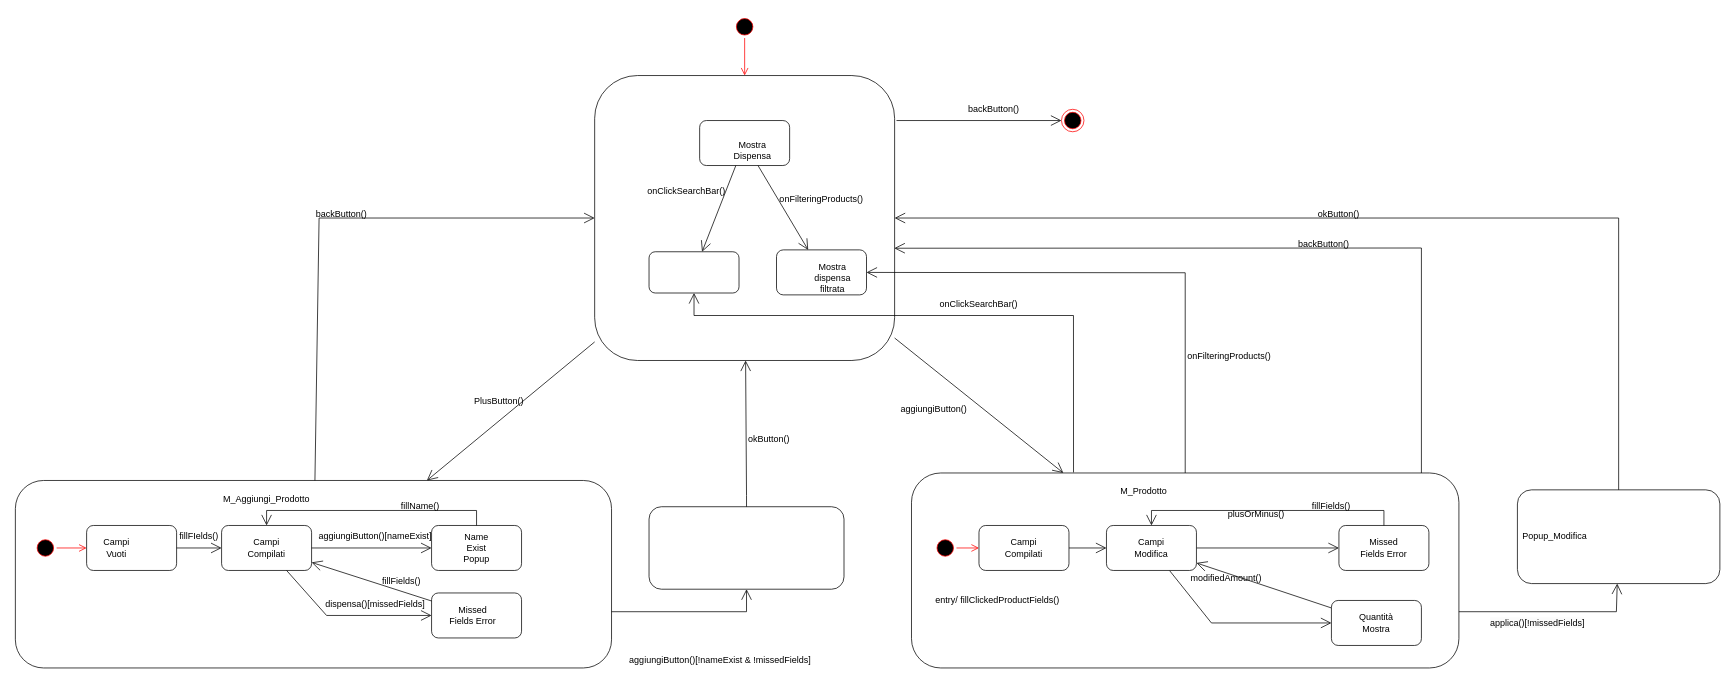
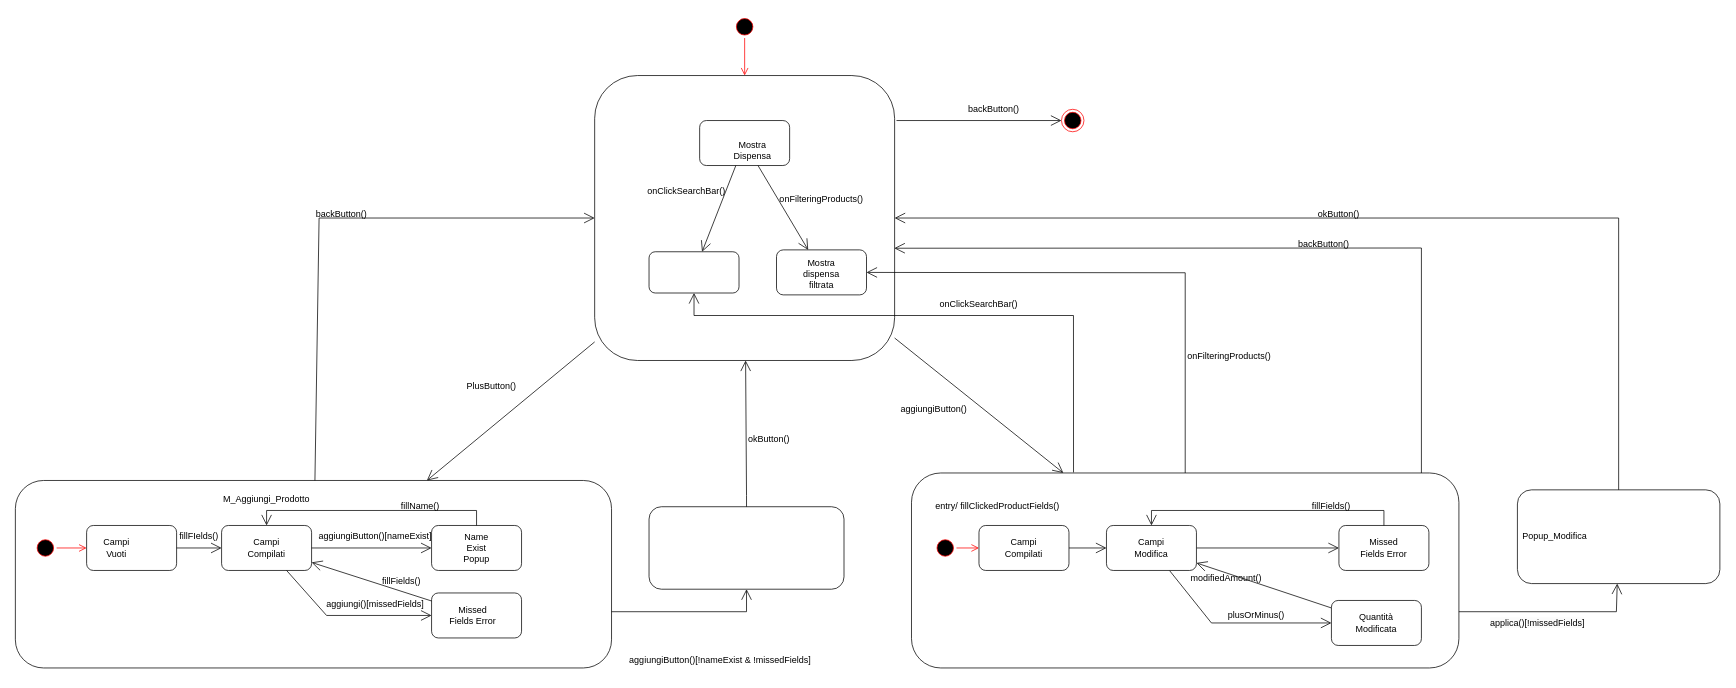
  <mxCell id="0" />
  <mxCell id="1" parent="0" />
  <mxCell id="2" value="" style="ellipse;html=1;shape=startState;fillColor=#000000;strokeColor=#ff0000;" parent="1" vertex="1"><mxGeometry x="977.5" y="20" width="30" height="30" as="geometry" /></mxCell>
  <mxCell id="3" value="" style="edgeStyle=orthogonalEdgeStyle;html=1;verticalAlign=bottom;endArrow=open;endSize=8;strokeColor=#ff0000;rounded=0;" parent="1" source="2" target="4" edge="1"><mxGeometry relative="1" as="geometry"><mxPoint x="369" y="390" as="targetPoint" /></mxGeometry></mxCell>
  <mxCell id="4" value="" style="rounded=1;whiteSpace=wrap;html=1;" parent="1" vertex="1"><mxGeometry x="792.5" y="100" width="400" height="380" as="geometry" /></mxCell>
- <mxCell id="5" value="PlusButton()" style="text;html=1;strokeColor=none;fillColor=none;align=center;verticalAlign=middle;whiteSpace=wrap;rounded=0;" parent="1" vertex="1"><mxGeometry x="635" y="520" width="60" height="30" as="geometry" /></mxCell>
+ <mxCell id="5" value="PlusButton()" style="text;html=1;strokeColor=none;fillColor=none;align=center;verticalAlign=middle;whiteSpace=wrap;rounded=0;" parent="1" vertex="1"><mxGeometry x="625" y="500" width="60" height="30" as="geometry" /></mxCell>
  <mxCell id="6" value="" style="rounded=1;whiteSpace=wrap;html=1;" parent="1" vertex="1"><mxGeometry x="20" y="640" width="795" height="250" as="geometry" /></mxCell>
  <mxCell id="7" value="" style="endArrow=open;endFill=1;endSize=12;html=1;rounded=0;" parent="1" source="4" target="6" edge="1"><mxGeometry width="160" relative="1" as="geometry"><mxPoint x="425" y="580" as="sourcePoint" /><mxPoint x="585" y="580" as="targetPoint" /></mxGeometry></mxCell>
  <mxCell id="8" value="M_Aggiungi_Prodotto" style="text;html=1;strokeColor=none;fillColor=none;align=center;verticalAlign=middle;whiteSpace=wrap;rounded=0;" parent="1" vertex="1"><mxGeometry x="325" y="650" width="60" height="30" as="geometry" /></mxCell>
  <mxCell id="9" value="" style="ellipse;html=1;shape=startState;fillColor=#000000;strokeColor=#ff0000;" parent="1" vertex="1"><mxGeometry x="45" y="715" width="30" height="30" as="geometry" /></mxCell>
  <mxCell id="10" value="" style="edgeStyle=orthogonalEdgeStyle;html=1;verticalAlign=bottom;endArrow=open;endSize=8;strokeColor=#ff0000;rounded=0;" parent="1" source="9" target="22" edge="1"><mxGeometry relative="1" as="geometry"><mxPoint x="60" y="790" as="targetPoint" /></mxGeometry></mxCell>
  <mxCell id="11" value="" style="rounded=1;whiteSpace=wrap;html=1;" parent="1" vertex="1"><mxGeometry x="295" y="700" width="120" height="60" as="geometry" /></mxCell>
  <mxCell id="12" value="Campi Compilati" style="text;html=1;strokeColor=none;fillColor=none;align=center;verticalAlign=middle;whiteSpace=wrap;rounded=0;" parent="1" vertex="1"><mxGeometry x="325" y="715" width="60" height="30" as="geometry" /></mxCell>
  <mxCell id="13" value="" style="rounded=1;whiteSpace=wrap;html=1;" parent="1" vertex="1"><mxGeometry x="575" y="700" width="120" height="60" as="geometry" /></mxCell>
  <mxCell id="14" value="" style="endArrow=open;endFill=1;endSize=12;html=1;rounded=0;" parent="1" source="11" target="13" edge="1"><mxGeometry width="160" relative="1" as="geometry"><mxPoint x="425" y="760" as="sourcePoint" /><mxPoint x="585" y="760" as="targetPoint" /></mxGeometry></mxCell>
  <mxCell id="15" value="aggiungiButton()[nameExist]" style="text;html=1;strokeColor=none;fillColor=none;align=center;verticalAlign=middle;whiteSpace=wrap;rounded=0;" parent="1" vertex="1"><mxGeometry x="415" y="700" width="170" height="30" as="geometry" /></mxCell>
  <mxCell id="16" value="Name Exist Popup" style="text;html=1;strokeColor=none;fillColor=none;align=center;verticalAlign=middle;whiteSpace=wrap;rounded=0;" parent="1" vertex="1"><mxGeometry x="605" y="715" width="60" height="30" as="geometry" /></mxCell>
  <mxCell id="17" value="" style="rounded=1;whiteSpace=wrap;html=1;" parent="1" vertex="1"><mxGeometry x="575" y="790" width="120" height="60" as="geometry" /></mxCell>
  <mxCell id="18" value="" style="endArrow=open;endFill=1;endSize=12;html=1;rounded=0;" parent="1" source="11" target="17" edge="1"><mxGeometry width="160" relative="1" as="geometry"><mxPoint x="425" y="740" as="sourcePoint" /><mxPoint x="585" y="740" as="targetPoint" /><Array as="points"><mxPoint x="435" y="820" /></Array></mxGeometry></mxCell>
- <mxCell id="19" value="dispensa()[missedFields]" style="text;html=1;strokeColor=none;fillColor=none;align=center;verticalAlign=middle;whiteSpace=wrap;rounded=0;" parent="1" vertex="1"><mxGeometry x="415" y="790" width="170" height="30" as="geometry" /></mxCell>
+ <mxCell id="19" value="aggiungi()[missedFields]" style="text;html=1;strokeColor=none;fillColor=none;align=center;verticalAlign=middle;whiteSpace=wrap;rounded=0;" parent="1" vertex="1"><mxGeometry x="415" y="790" width="170" height="30" as="geometry" /></mxCell>
  <mxCell id="20" value="Missed Fields Error" style="text;html=1;strokeColor=none;fillColor=none;align=center;verticalAlign=middle;whiteSpace=wrap;rounded=0;" parent="1" vertex="1"><mxGeometry x="595" y="810" width="70" height="20" as="geometry" /></mxCell>
  <mxCell id="21" value="aggiungiButton()[!nameExist &amp;amp; !missedFields]" style="text;html=1;strokeColor=none;fillColor=none;align=center;verticalAlign=middle;whiteSpace=wrap;rounded=0;" parent="1" vertex="1"><mxGeometry x="835" y="865" width="250" height="30" as="geometry" /></mxCell>
  <mxCell id="22" value="" style="rounded=1;whiteSpace=wrap;html=1;" parent="1" vertex="1"><mxGeometry x="115" y="700" width="120" height="60" as="geometry" /></mxCell>
  <mxCell id="23" value="" style="endArrow=open;endFill=1;endSize=12;html=1;rounded=0;" parent="1" source="22" target="11" edge="1"><mxGeometry width="160" relative="1" as="geometry"><mxPoint x="425" y="810" as="sourcePoint" /><mxPoint x="585" y="810" as="targetPoint" /></mxGeometry></mxCell>
  <mxCell id="24" value="Campi Vuoti" style="text;html=1;strokeColor=none;fillColor=none;align=center;verticalAlign=middle;whiteSpace=wrap;rounded=0;" parent="1" vertex="1"><mxGeometry x="125" y="715" width="60" height="30" as="geometry" /></mxCell>
  <mxCell id="25" value="" style="endArrow=open;endFill=1;endSize=12;html=1;rounded=0;" parent="1" source="6" target="4" edge="1"><mxGeometry width="160" relative="1" as="geometry"><mxPoint x="425" y="710" as="sourcePoint" /><mxPoint x="585" y="710" as="targetPoint" /><Array as="points"><mxPoint x="425" y="290" /></Array></mxGeometry></mxCell>
  <mxCell id="26" value="backButton()" style="text;html=1;strokeColor=none;fillColor=none;align=center;verticalAlign=middle;whiteSpace=wrap;rounded=0;" parent="1" vertex="1"><mxGeometry x="425" y="270" width="60" height="30" as="geometry" /></mxCell>
  <mxCell id="27" value="" style="rounded=1;whiteSpace=wrap;html=1;" parent="1" vertex="1"><mxGeometry x="865" y="675" width="260" height="110" as="geometry" /></mxCell>
  <mxCell id="28" value="" style="endArrow=open;endFill=1;endSize=12;html=1;rounded=0;" parent="1" target="27" edge="1"><mxGeometry width="160" relative="1" as="geometry"><mxPoint x="815" y="815" as="sourcePoint" /><mxPoint x="545" y="850" as="targetPoint" /><Array as="points"><mxPoint x="995" y="815" /></Array></mxGeometry></mxCell>
  <mxCell id="29" value="" style="endArrow=open;endFill=1;endSize=12;html=1;rounded=0;" parent="1" source="27" target="4" edge="1"><mxGeometry width="160" relative="1" as="geometry"><mxPoint x="385" y="730" as="sourcePoint" /><mxPoint x="545" y="730" as="targetPoint" /><Array as="points"><mxPoint x="995" y="660" /></Array></mxGeometry></mxCell>
  <mxCell id="30" value="okButton()" style="text;html=1;strokeColor=none;fillColor=none;align=center;verticalAlign=middle;whiteSpace=wrap;rounded=0;" parent="1" vertex="1"><mxGeometry x="995" y="570" width="60" height="30" as="geometry" /></mxCell>
  <mxCell id="31" value="" style="rounded=1;whiteSpace=wrap;html=1;" parent="1" vertex="1"><mxGeometry x="1215" y="630" width="730" height="260" as="geometry" /></mxCell>
- <mxCell id="32" value="M_Prodotto" style="text;html=1;strokeColor=none;fillColor=none;align=center;verticalAlign=middle;whiteSpace=wrap;rounded=0;" parent="1" vertex="1"><mxGeometry x="1495" y="640" width="60" height="30" as="geometry" /></mxCell>
  <mxCell id="33" value="" style="endArrow=open;endFill=1;endSize=12;html=1;rounded=0;" parent="1" source="4" target="31" edge="1"><mxGeometry width="160" relative="1" as="geometry"><mxPoint x="1195" y="550" as="sourcePoint" /><mxPoint x="1415" y="730" as="targetPoint" /><Array as="points" /></mxGeometry></mxCell>
  <mxCell id="34" value="" style="ellipse;html=1;shape=startState;fillColor=#000000;strokeColor=#ff0000;" parent="1" vertex="1"><mxGeometry x="1245" y="715" width="30" height="30" as="geometry" /></mxCell>
  <mxCell id="35" value="" style="edgeStyle=orthogonalEdgeStyle;html=1;verticalAlign=bottom;endArrow=open;endSize=8;strokeColor=#ff0000;rounded=0;" parent="1" source="34" target="36" edge="1"><mxGeometry relative="1" as="geometry"><mxPoint x="1260" y="775" as="targetPoint" /></mxGeometry></mxCell>
  <mxCell id="36" value="" style="rounded=1;whiteSpace=wrap;html=1;" parent="1" vertex="1"><mxGeometry x="1305" y="700" width="120" height="60" as="geometry" /></mxCell>
  <mxCell id="37" value="Campi Compilati" style="text;html=1;strokeColor=none;fillColor=none;align=center;verticalAlign=middle;whiteSpace=wrap;rounded=0;" parent="1" vertex="1"><mxGeometry x="1335" y="715" width="60" height="30" as="geometry" /></mxCell>
  <mxCell id="38" value="" style="rounded=1;whiteSpace=wrap;html=1;" parent="1" vertex="1"><mxGeometry x="1775" y="800" width="120" height="60" as="geometry" /></mxCell>
  <mxCell id="39" value="" style="endArrow=open;endFill=1;endSize=12;html=1;rounded=0;" parent="1" source="53" target="38" edge="1"><mxGeometry width="160" relative="1" as="geometry"><mxPoint x="1135" y="720" as="sourcePoint" /><mxPoint x="1295" y="720" as="targetPoint" /><Array as="points"><mxPoint x="1615" y="830" /></Array></mxGeometry></mxCell>
- <mxCell id="40" value="plusOrMinus()" style="text;html=1;strokeColor=none;fillColor=none;align=center;verticalAlign=middle;whiteSpace=wrap;rounded=0;" parent="1" vertex="1"><mxGeometry x="1645" y="670" width="60" height="30" as="geometry" /></mxCell>
+ <mxCell id="40" value="plusOrMinus()" style="text;html=1;strokeColor=none;fillColor=none;align=center;verticalAlign=middle;whiteSpace=wrap;rounded=0;" parent="1" vertex="1"><mxGeometry x="1645" y="805" width="60" height="30" as="geometry" /></mxCell>
  <mxCell id="41" value="" style="rounded=1;whiteSpace=wrap;html=1;" parent="1" vertex="1"><mxGeometry x="1785" y="700" width="120" height="60" as="geometry" /></mxCell>
  <mxCell id="42" value="Missed Fields Error" style="text;html=1;strokeColor=none;fillColor=none;align=center;verticalAlign=middle;whiteSpace=wrap;rounded=0;" parent="1" vertex="1"><mxGeometry x="1810" y="720" width="70" height="20" as="geometry" /></mxCell>
- <mxCell id="43" value="entry/ fillClickedProductFields()" style="text;html=1;strokeColor=none;fillColor=none;align=center;verticalAlign=middle;whiteSpace=wrap;rounded=0;" parent="1" vertex="1"><mxGeometry x="1245" y="785" width="170" height="30" as="geometry" /></mxCell>
+ <mxCell id="43" value="entry/ fillClickedProductFields()" style="text;html=1;strokeColor=none;fillColor=none;align=center;verticalAlign=middle;whiteSpace=wrap;rounded=0;" parent="1" vertex="1"><mxGeometry x="1245" y="660" width="170" height="30" as="geometry" /></mxCell>
  <mxCell id="44" value="" style="endArrow=open;endFill=1;endSize=12;html=1;rounded=0;" parent="1" source="53" target="41" edge="1"><mxGeometry width="160" relative="1" as="geometry"><mxPoint x="1195" y="710" as="sourcePoint" /><mxPoint x="1355" y="710" as="targetPoint" /></mxGeometry></mxCell>
- <mxCell id="45" value="Quantità Mostra" style="text;html=1;strokeColor=none;fillColor=none;align=center;verticalAlign=middle;whiteSpace=wrap;rounded=0;" parent="1" vertex="1"><mxGeometry x="1805" y="815" width="60" height="30" as="geometry" /></mxCell>
+ <mxCell id="45" value="Quantità Modificata" style="text;html=1;strokeColor=none;fillColor=none;align=center;verticalAlign=middle;whiteSpace=wrap;rounded=0;" parent="1" vertex="1"><mxGeometry x="1805" y="815" width="60" height="30" as="geometry" /></mxCell>
  <mxCell id="46" value="" style="endArrow=open;endFill=1;endSize=12;html=1;rounded=0;entryX=0.999;entryY=0.606;entryDx=0;entryDy=0;entryPerimeter=0;" parent="1" source="31" target="4" edge="1"><mxGeometry width="160" relative="1" as="geometry"><mxPoint x="1195" y="630" as="sourcePoint" /><mxPoint x="1355" y="630" as="targetPoint" /><Array as="points"><mxPoint x="1895" y="630" /><mxPoint x="1895" y="330" /></Array></mxGeometry></mxCell>
  <mxCell id="47" value="backButton()" style="text;html=1;strokeColor=none;fillColor=none;align=center;verticalAlign=middle;whiteSpace=wrap;rounded=0;" parent="1" vertex="1"><mxGeometry x="1735" y="310" width="60" height="30" as="geometry" /></mxCell>
  <mxCell id="48" value="aggiungiButton()" style="text;html=1;strokeColor=none;fillColor=none;align=center;verticalAlign=middle;whiteSpace=wrap;rounded=0;" parent="1" vertex="1"><mxGeometry x="1215" y="530" width="60" height="30" as="geometry" /></mxCell>
  <mxCell id="49" value="" style="rounded=1;whiteSpace=wrap;html=1;" parent="1" vertex="1"><mxGeometry x="2023" y="652.5" width="270" height="125" as="geometry" /></mxCell>
  <mxCell id="50" value="Popup_Modifica" style="text;html=1;strokeColor=none;fillColor=none;align=center;verticalAlign=middle;whiteSpace=wrap;rounded=0;" parent="1" vertex="1"><mxGeometry x="2043" y="700" width="60" height="30" as="geometry" /></mxCell>
  <mxCell id="51" value="" style="endArrow=open;endFill=1;endSize=12;html=1;rounded=0;" parent="1" source="49" target="4" edge="1"><mxGeometry width="160" relative="1" as="geometry"><mxPoint x="1615" y="630" as="sourcePoint" /><mxPoint x="1775" y="630" as="targetPoint" /><Array as="points"><mxPoint x="2158" y="290" /></Array></mxGeometry></mxCell>
  <mxCell id="52" value="okButton()" style="text;html=1;strokeColor=none;fillColor=none;align=center;verticalAlign=middle;whiteSpace=wrap;rounded=0;" parent="1" vertex="1"><mxGeometry x="1755" y="270" width="60" height="30" as="geometry" /></mxCell>
  <mxCell id="53" value="" style="rounded=1;whiteSpace=wrap;html=1;" parent="1" vertex="1"><mxGeometry x="1475" y="700" width="120" height="60" as="geometry" /></mxCell>
  <mxCell id="54" value="Campi Modifica" style="text;html=1;strokeColor=none;fillColor=none;align=center;verticalAlign=middle;whiteSpace=wrap;rounded=0;" parent="1" vertex="1"><mxGeometry x="1505" y="715" width="60" height="30" as="geometry" /></mxCell>
  <mxCell id="55" value="&lt;span style=&quot;color: rgb(0, 0, 0); font-family: Helvetica; font-size: 12px; font-style: normal; font-variant-ligatures: normal; font-variant-caps: normal; font-weight: 400; letter-spacing: normal; orphans: 2; text-align: center; text-indent: 0px; text-transform: none; widows: 2; word-spacing: 0px; -webkit-text-stroke-width: 0px; background-color: rgb(251, 251, 251); text-decoration-thickness: initial; text-decoration-style: initial; text-decoration-color: initial; float: none; display: inline !important;&quot;&gt;applica()[!missedFields]&lt;/span&gt;" style="text;html=1;strokeColor=none;fillColor=none;align=center;verticalAlign=middle;whiteSpace=wrap;rounded=0;" parent="1" vertex="1"><mxGeometry x="1970" y="815" width="160" height="30" as="geometry" /></mxCell>
  <mxCell id="56" value="" style="endArrow=open;endFill=1;endSize=12;html=1;rounded=0;" parent="1" target="49" edge="1"><mxGeometry width="160" relative="1" as="geometry"><mxPoint x="1945" y="815" as="sourcePoint" /><mxPoint x="1805" y="800" as="targetPoint" /><Array as="points"><mxPoint x="2155" y="815" /></Array></mxGeometry></mxCell>
  <mxCell id="57" value="" style="endArrow=open;endFill=1;endSize=12;html=1;rounded=0;" parent="1" source="13" target="11" edge="1"><mxGeometry width="160" relative="1" as="geometry"><mxPoint x="425" y="760" as="sourcePoint" /><mxPoint x="585" y="760" as="targetPoint" /><Array as="points"><mxPoint x="635" y="680" /><mxPoint x="355" y="680" /></Array></mxGeometry></mxCell>
  <mxCell id="58" value="fillName()" style="text;html=1;strokeColor=none;fillColor=none;align=center;verticalAlign=middle;whiteSpace=wrap;rounded=0;" parent="1" vertex="1"><mxGeometry x="530" y="660" width="60" height="30" as="geometry" /></mxCell>
  <mxCell id="59" value="" style="endArrow=open;endFill=1;endSize=12;html=1;rounded=0;" parent="1" source="17" target="11" edge="1"><mxGeometry width="160" relative="1" as="geometry"><mxPoint x="425" y="760" as="sourcePoint" /><mxPoint x="585" y="760" as="targetPoint" /></mxGeometry></mxCell>
  <mxCell id="60" value="fillFields()" style="text;html=1;strokeColor=none;fillColor=none;align=center;verticalAlign=middle;whiteSpace=wrap;rounded=0;" parent="1" vertex="1"><mxGeometry x="505" y="760" width="60" height="30" as="geometry" /></mxCell>
  <mxCell id="61" value="" style="endArrow=open;endFill=1;endSize=12;html=1;rounded=0;" parent="1" source="41" target="53" edge="1"><mxGeometry width="160" relative="1" as="geometry"><mxPoint x="1465" y="670" as="sourcePoint" /><mxPoint x="1625" y="670" as="targetPoint" /><Array as="points"><mxPoint x="1845" y="680" /><mxPoint x="1535" y="680" /></Array></mxGeometry></mxCell>
  <mxCell id="62" value="fillFields()" style="text;html=1;strokeColor=none;fillColor=none;align=center;verticalAlign=middle;whiteSpace=wrap;rounded=0;" parent="1" vertex="1"><mxGeometry x="1745" y="660" width="60" height="30" as="geometry" /></mxCell>
  <mxCell id="63" value="" style="endArrow=open;endFill=1;endSize=12;html=1;rounded=0;" parent="1" source="38" target="53" edge="1"><mxGeometry width="160" relative="1" as="geometry"><mxPoint x="1465" y="760" as="sourcePoint" /><mxPoint x="1625" y="760" as="targetPoint" /></mxGeometry></mxCell>
  <mxCell id="64" value="" style="endArrow=open;endFill=1;endSize=12;html=1;rounded=0;" parent="1" source="36" target="53" edge="1"><mxGeometry width="160" relative="1" as="geometry"><mxPoint x="1515" y="820" as="sourcePoint" /><mxPoint x="1675" y="820" as="targetPoint" /></mxGeometry></mxCell>
  <mxCell id="65" value="fillFIelds()" style="text;html=1;strokeColor=none;fillColor=none;align=center;verticalAlign=middle;whiteSpace=wrap;rounded=0;" parent="1" vertex="1"><mxGeometry x="235" y="700" width="60" height="30" as="geometry" /></mxCell>
  <mxCell id="66" value="modifiedAmount()" style="text;html=1;strokeColor=none;fillColor=none;align=center;verticalAlign=middle;whiteSpace=wrap;rounded=0;" parent="1" vertex="1"><mxGeometry x="1605" y="755" width="60" height="30" as="geometry" /></mxCell>
  <mxCell id="67" value="" style="endArrow=open;endFill=1;endSize=12;html=1;rounded=0;exitX=0.296;exitY=-0.003;exitDx=0;exitDy=0;exitPerimeter=0;" parent="1" source="31" target="70" edge="1"><mxGeometry width="160" relative="1" as="geometry"><mxPoint x="1265" y="420" as="sourcePoint" /><mxPoint x="1425" y="420" as="targetPoint" /><Array as="points"><mxPoint x="1431" y="420" /><mxPoint x="925" y="420" /></Array></mxGeometry></mxCell>
  <mxCell id="68" value="" style="rounded=1;whiteSpace=wrap;html=1;" parent="1" vertex="1"><mxGeometry x="932.5" y="160" width="120" height="60" as="geometry" /></mxCell>
  <mxCell id="69" value="Mostra Dispensa" style="text;html=1;strokeColor=none;fillColor=none;align=center;verticalAlign=middle;whiteSpace=wrap;rounded=0;" parent="1" vertex="1"><mxGeometry x="972.5" y="185" width="60" height="30" as="geometry" /></mxCell>
  <mxCell id="70" value="" style="rounded=1;whiteSpace=wrap;html=1;" parent="1" vertex="1"><mxGeometry x="865" y="335" width="120" height="55" as="geometry" /></mxCell>
  <mxCell id="71" value="" style="endArrow=open;endFill=1;endSize=12;html=1;rounded=0;" parent="1" source="68" target="70" edge="1"><mxGeometry width="160" relative="1" as="geometry"><mxPoint x="1105" y="420" as="sourcePoint" /><mxPoint x="1265" y="420" as="targetPoint" /></mxGeometry></mxCell>
  <mxCell id="72" value="onClickSearchBar()" style="text;html=1;strokeColor=none;fillColor=none;align=center;verticalAlign=middle;whiteSpace=wrap;rounded=0;" parent="1" vertex="1"><mxGeometry x="885" y="240" width="60" height="30" as="geometry" /></mxCell>
  <mxCell id="73" value="onClickSearchBar()" style="text;html=1;strokeColor=none;fillColor=none;align=center;verticalAlign=middle;whiteSpace=wrap;rounded=0;" parent="1" vertex="1"><mxGeometry x="1275" y="390" width="60" height="30" as="geometry" /></mxCell>
  <mxCell id="74" value="" style="rounded=1;whiteSpace=wrap;html=1;" parent="1" vertex="1"><mxGeometry x="1035" y="332.5" width="120" height="60" as="geometry" /></mxCell>
  <mxCell id="75" value="" style="endArrow=open;endFill=1;endSize=12;html=1;rounded=0;" parent="1" source="68" target="74" edge="1"><mxGeometry width="160" relative="1" as="geometry"><mxPoint x="1265" y="400" as="sourcePoint" /><mxPoint x="1425" y="400" as="targetPoint" /></mxGeometry></mxCell>
- <mxCell id="76" value="Mostra dispensa filtrata" style="text;html=1;strokeColor=none;fillColor=none;align=center;verticalAlign=middle;whiteSpace=wrap;rounded=0;" parent="1" vertex="1"><mxGeometry x="1080" y="355" width="60" height="30" as="geometry" /></mxCell>
+ <mxCell id="76" value="Mostra dispensa filtrata" style="text;html=1;strokeColor=none;fillColor=none;align=center;verticalAlign=middle;whiteSpace=wrap;rounded=0;" parent="1" vertex="1"><mxGeometry x="1065" y="350" width="60" height="30" as="geometry" /></mxCell>
  <mxCell id="77" value="" style="endArrow=open;endFill=1;endSize=12;html=1;rounded=0;" parent="1" source="31" target="74" edge="1"><mxGeometry width="160" relative="1" as="geometry"><mxPoint x="1265" y="380" as="sourcePoint" /><mxPoint x="1425" y="380" as="targetPoint" /><Array as="points"><mxPoint x="1580" y="363" /></Array></mxGeometry></mxCell>
  <mxCell id="78" value="onFilteringProducts()" style="text;html=1;strokeColor=none;fillColor=none;align=center;verticalAlign=middle;whiteSpace=wrap;rounded=0;" parent="1" vertex="1"><mxGeometry x="1609" y="460" width="60" height="30" as="geometry" /></mxCell>
  <mxCell id="79" value="onFilteringProducts()" style="text;html=1;strokeColor=none;fillColor=none;align=center;verticalAlign=middle;whiteSpace=wrap;rounded=0;" parent="1" vertex="1"><mxGeometry x="1065" y="250" width="60" height="30" as="geometry" /></mxCell>
  <mxCell id="80" value="" style="ellipse;html=1;shape=endState;fillColor=#000000;strokeColor=#ff0000;" parent="1" vertex="1"><mxGeometry x="1415" y="145" width="30" height="30" as="geometry" /></mxCell>
  <mxCell id="81" value="" style="endArrow=open;endFill=1;endSize=12;html=1;rounded=0;" parent="1" target="80" edge="1"><mxGeometry width="160" relative="1" as="geometry"><mxPoint x="1195" y="160" as="sourcePoint" /><mxPoint x="1475" y="210" as="targetPoint" /></mxGeometry></mxCell>
  <mxCell id="82" value="backButton()" style="text;html=1;strokeColor=none;fillColor=none;align=center;verticalAlign=middle;whiteSpace=wrap;rounded=0;" parent="1" vertex="1"><mxGeometry x="1295" y="130" width="60" height="30" as="geometry" /></mxCell>
